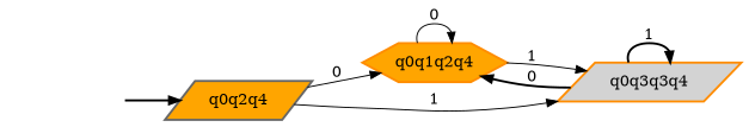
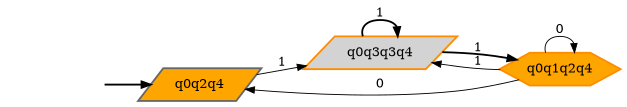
  digraph {
    rankdir=LR
    node [style=filled color=darkorange fillcolor=orange penwidth=2 shape=parallelogram]
    edge [style=solid]
    _invisible [style=invis color="" fillcolor="" penwidth="" shape=""]
    q0q2q4 [color=gray40]
    q0q1q2q4 [shape=hexagon]
    n4 [fillcolor=lightgrey label=q0q3q3q4]
    _invisible -> q0q2q4 [style=bold]
-   q0q2q4 -> q0q1q2q4 [label=0]
+   q0q1q2q4 -> q0q2q4 [label=0]
    q0q2q4 -> n4 [label=1]
    q0q1q2q4 -> q0q1q2q4 [label=0]
    q0q1q2q4 -> n4 [label=1]
-   n4 -> q0q1q2q4 [label=0 style=bold]
+   n4 -> q0q1q2q4 [label=1 style=bold]
    n4 -> n4 [label=1 style=bold]
  }
